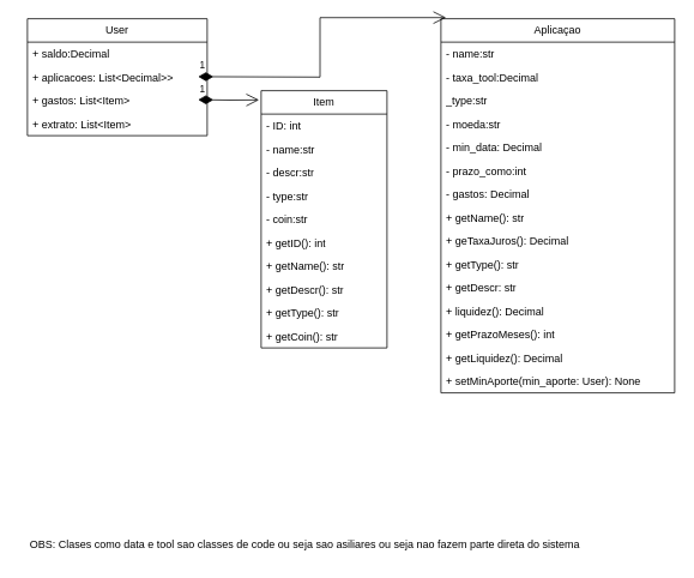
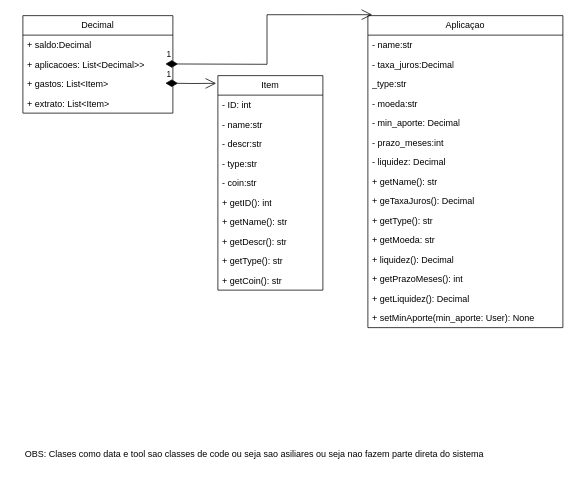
  <mxCell id="0" />
  <mxCell id="1" parent="0" />
- <mxCell id="2" value="User" style="swimlane;fontStyle=0;childLayout=stackLayout;horizontal=1;startSize=26;fillColor=none;horizontalStack=0;resizeParent=1;resizeParentMax=0;resizeLast=0;collapsible=1;marginBottom=0;whiteSpace=wrap;html=1;" parent="1" vertex="1"><mxGeometry x="30" y="20" width="200" height="130" as="geometry" /></mxCell>
+ <mxCell id="2" value="Decimal" style="swimlane;fontStyle=0;childLayout=stackLayout;horizontal=1;startSize=26;fillColor=none;horizontalStack=0;resizeParent=1;resizeParentMax=0;resizeLast=0;collapsible=1;marginBottom=0;whiteSpace=wrap;html=1;" parent="1" vertex="1"><mxGeometry x="30" y="20" width="200" height="130" as="geometry" /></mxCell>
  <mxCell id="3" value="+ saldo:Decimal" style="text;strokeColor=none;fillColor=none;align=left;verticalAlign=top;spacingLeft=4;spacingRight=4;overflow=hidden;rotatable=0;points=[[0,0.5],[1,0.5]];portConstraint=eastwest;whiteSpace=wrap;html=1;" parent="2" vertex="1"><mxGeometry y="26" width="200" height="26" as="geometry" /></mxCell>
  <mxCell id="4" value="+ aplicacoes: List&amp;lt;Decimal&amp;gt;&amp;gt;&lt;div&gt;&lt;br&gt;&lt;/div&gt;" style="text;strokeColor=none;fillColor=none;align=left;verticalAlign=top;spacingLeft=4;spacingRight=4;overflow=hidden;rotatable=0;points=[[0,0.5],[1,0.5]];portConstraint=eastwest;whiteSpace=wrap;html=1;" parent="2" vertex="1"><mxGeometry y="52" width="200" height="26" as="geometry" /></mxCell>
  <mxCell id="5" value="1" style="endArrow=open;html=1;endSize=12;startArrow=diamondThin;startSize=14;startFill=1;edgeStyle=orthogonalEdgeStyle;align=left;verticalAlign=bottom;rounded=0;entryX=-0.017;entryY=0.036;entryDx=0;entryDy=0;entryPerimeter=0;" parent="2" target="8" edge="1"><mxGeometry x="-1" y="3" relative="1" as="geometry"><mxPoint x="190" y="90" as="sourcePoint" /><mxPoint x="350" y="90" as="targetPoint" /></mxGeometry></mxCell>
  <mxCell id="6" value="+ gastos: List&amp;lt;Item&amp;gt;" style="text;strokeColor=none;fillColor=none;align=left;verticalAlign=top;spacingLeft=4;spacingRight=4;overflow=hidden;rotatable=0;points=[[0,0.5],[1,0.5]];portConstraint=eastwest;whiteSpace=wrap;html=1;" parent="2" vertex="1"><mxGeometry y="78" width="200" height="26" as="geometry" /></mxCell>
  <mxCell id="7" value="&lt;div&gt;+ extrato: List&amp;lt;Item&amp;gt;&lt;/div&gt;&lt;div&gt;&lt;br&gt;&lt;/div&gt;" style="text;strokeColor=none;fillColor=none;align=left;verticalAlign=top;spacingLeft=4;spacingRight=4;overflow=hidden;rotatable=0;points=[[0,0.5],[1,0.5]];portConstraint=eastwest;whiteSpace=wrap;html=1;" parent="2" vertex="1"><mxGeometry y="104" width="200" height="26" as="geometry" /></mxCell>
  <mxCell id="8" value="Item" style="swimlane;fontStyle=0;childLayout=stackLayout;horizontal=1;startSize=26;fillColor=none;horizontalStack=0;resizeParent=1;resizeParentMax=0;resizeLast=0;collapsible=1;marginBottom=0;whiteSpace=wrap;html=1;" parent="1" vertex="1"><mxGeometry x="290" y="100" width="140" height="286" as="geometry" /></mxCell>
  <mxCell id="9" value="- ID: int" style="text;strokeColor=none;fillColor=none;align=left;verticalAlign=top;spacingLeft=4;spacingRight=4;overflow=hidden;rotatable=0;points=[[0,0.5],[1,0.5]];portConstraint=eastwest;whiteSpace=wrap;html=1;" parent="8" vertex="1"><mxGeometry y="26" width="140" height="26" as="geometry" /></mxCell>
  <mxCell id="10" value="- name:str" style="text;strokeColor=none;fillColor=none;align=left;verticalAlign=top;spacingLeft=4;spacingRight=4;overflow=hidden;rotatable=0;points=[[0,0.5],[1,0.5]];portConstraint=eastwest;whiteSpace=wrap;html=1;" parent="8" vertex="1"><mxGeometry y="52" width="140" height="26" as="geometry" /></mxCell>
  <mxCell id="11" value="- descr:str" style="text;strokeColor=none;fillColor=none;align=left;verticalAlign=top;spacingLeft=4;spacingRight=4;overflow=hidden;rotatable=0;points=[[0,0.5],[1,0.5]];portConstraint=eastwest;whiteSpace=wrap;html=1;" parent="8" vertex="1"><mxGeometry y="78" width="140" height="26" as="geometry" /></mxCell>
  <mxCell id="12" value="- type:str" style="text;strokeColor=none;fillColor=none;align=left;verticalAlign=top;spacingLeft=4;spacingRight=4;overflow=hidden;rotatable=0;points=[[0,0.5],[1,0.5]];portConstraint=eastwest;whiteSpace=wrap;html=1;" parent="8" vertex="1"><mxGeometry y="104" width="140" height="26" as="geometry" /></mxCell>
  <mxCell id="13" value="- coin:str&lt;span style=&quot;white-space: pre;&quot;&gt;&#09;&lt;/span&gt;" style="text;strokeColor=none;fillColor=none;align=left;verticalAlign=top;spacingLeft=4;spacingRight=4;overflow=hidden;rotatable=0;points=[[0,0.5],[1,0.5]];portConstraint=eastwest;whiteSpace=wrap;html=1;" parent="8" vertex="1"><mxGeometry y="130" width="140" height="26" as="geometry" /></mxCell>
  <mxCell id="14" value="+ getID(): int" style="text;strokeColor=none;fillColor=none;align=left;verticalAlign=top;spacingLeft=4;spacingRight=4;overflow=hidden;rotatable=0;points=[[0,0.5],[1,0.5]];portConstraint=eastwest;whiteSpace=wrap;html=1;" parent="8" vertex="1"><mxGeometry y="156" width="140" height="26" as="geometry" /></mxCell>
  <mxCell id="15" value="+ getName(): str" style="text;strokeColor=none;fillColor=none;align=left;verticalAlign=top;spacingLeft=4;spacingRight=4;overflow=hidden;rotatable=0;points=[[0,0.5],[1,0.5]];portConstraint=eastwest;whiteSpace=wrap;html=1;" parent="8" vertex="1"><mxGeometry y="182" width="140" height="26" as="geometry" /></mxCell>
  <mxCell id="16" value="+ getDescr(): str" style="text;strokeColor=none;fillColor=none;align=left;verticalAlign=top;spacingLeft=4;spacingRight=4;overflow=hidden;rotatable=0;points=[[0,0.5],[1,0.5]];portConstraint=eastwest;whiteSpace=wrap;html=1;" parent="8" vertex="1"><mxGeometry y="208" width="140" height="26" as="geometry" /></mxCell>
  <mxCell id="17" value="+ getType(): str" style="text;strokeColor=none;fillColor=none;align=left;verticalAlign=top;spacingLeft=4;spacingRight=4;overflow=hidden;rotatable=0;points=[[0,0.5],[1,0.5]];portConstraint=eastwest;whiteSpace=wrap;html=1;" parent="8" vertex="1"><mxGeometry y="234" width="140" height="26" as="geometry" /></mxCell>
  <mxCell id="18" value="+ getCoin(): str" style="text;strokeColor=none;fillColor=none;align=left;verticalAlign=top;spacingLeft=4;spacingRight=4;overflow=hidden;rotatable=0;points=[[0,0.5],[1,0.5]];portConstraint=eastwest;whiteSpace=wrap;html=1;" parent="8" vertex="1"><mxGeometry y="260" width="140" height="26" as="geometry" /></mxCell>
  <mxCell id="19" value="Aplicaçao" style="swimlane;fontStyle=0;childLayout=stackLayout;horizontal=1;startSize=26;fillColor=none;horizontalStack=0;resizeParent=1;resizeParentMax=0;resizeLast=0;collapsible=1;marginBottom=0;whiteSpace=wrap;html=1;" parent="1" vertex="1"><mxGeometry x="490" y="20" width="260" height="416" as="geometry" /></mxCell>
  <mxCell id="20" value="- name:str" style="text;strokeColor=none;fillColor=none;align=left;verticalAlign=top;spacingLeft=4;spacingRight=4;overflow=hidden;rotatable=0;points=[[0,0.5],[1,0.5]];portConstraint=eastwest;whiteSpace=wrap;html=1;" parent="19" vertex="1"><mxGeometry y="26" width="260" height="26" as="geometry" /></mxCell>
- <mxCell id="21" value="- taxa_tool:Decimal" style="text;strokeColor=none;fillColor=none;align=left;verticalAlign=top;spacingLeft=4;spacingRight=4;overflow=hidden;rotatable=0;points=[[0,0.5],[1,0.5]];portConstraint=eastwest;whiteSpace=wrap;html=1;" parent="19" vertex="1"><mxGeometry y="52" width="260" height="26" as="geometry" /></mxCell>
+ <mxCell id="21" value="- taxa_juros:Decimal" style="text;strokeColor=none;fillColor=none;align=left;verticalAlign=top;spacingLeft=4;spacingRight=4;overflow=hidden;rotatable=0;points=[[0,0.5],[1,0.5]];portConstraint=eastwest;whiteSpace=wrap;html=1;" parent="19" vertex="1"><mxGeometry y="52" width="260" height="26" as="geometry" /></mxCell>
  <mxCell id="22" value="_type:str" style="text;strokeColor=none;fillColor=none;align=left;verticalAlign=top;spacingLeft=4;spacingRight=4;overflow=hidden;rotatable=0;points=[[0,0.5],[1,0.5]];portConstraint=eastwest;whiteSpace=wrap;html=1;" parent="19" vertex="1"><mxGeometry y="78" width="260" height="26" as="geometry" /></mxCell>
  <mxCell id="23" value="- moeda:str" style="text;strokeColor=none;fillColor=none;align=left;verticalAlign=top;spacingLeft=4;spacingRight=4;overflow=hidden;rotatable=0;points=[[0,0.5],[1,0.5]];portConstraint=eastwest;whiteSpace=wrap;html=1;" parent="19" vertex="1"><mxGeometry y="104" width="260" height="26" as="geometry" /></mxCell>
- <mxCell id="24" value="- min_data: Decimal" style="text;strokeColor=none;fillColor=none;align=left;verticalAlign=top;spacingLeft=4;spacingRight=4;overflow=hidden;rotatable=0;points=[[0,0.5],[1,0.5]];portConstraint=eastwest;whiteSpace=wrap;html=1;" parent="19" vertex="1"><mxGeometry y="130" width="260" height="26" as="geometry" /></mxCell>
- <mxCell id="25" value="- prazo_como:int&lt;span style=&quot;white-space: pre;&quot;&gt;&#09;&lt;/span&gt;" style="text;strokeColor=none;fillColor=none;align=left;verticalAlign=top;spacingLeft=4;spacingRight=4;overflow=hidden;rotatable=0;points=[[0,0.5],[1,0.5]];portConstraint=eastwest;whiteSpace=wrap;html=1;" parent="19" vertex="1"><mxGeometry y="156" width="260" height="26" as="geometry" /></mxCell>
- <mxCell id="26" value="- gastos: Decimal" style="text;strokeColor=none;fillColor=none;align=left;verticalAlign=top;spacingLeft=4;spacingRight=4;overflow=hidden;rotatable=0;points=[[0,0.5],[1,0.5]];portConstraint=eastwest;whiteSpace=wrap;html=1;" parent="19" vertex="1"><mxGeometry y="182" width="260" height="26" as="geometry" /></mxCell>
+ <mxCell id="24" value="- min_aporte: Decimal" style="text;strokeColor=none;fillColor=none;align=left;verticalAlign=top;spacingLeft=4;spacingRight=4;overflow=hidden;rotatable=0;points=[[0,0.5],[1,0.5]];portConstraint=eastwest;whiteSpace=wrap;html=1;" parent="19" vertex="1"><mxGeometry y="130" width="260" height="26" as="geometry" /></mxCell>
+ <mxCell id="25" value="- prazo_meses:int&lt;span style=&quot;white-space: pre;&quot;&gt;&#09;&lt;/span&gt;" style="text;strokeColor=none;fillColor=none;align=left;verticalAlign=top;spacingLeft=4;spacingRight=4;overflow=hidden;rotatable=0;points=[[0,0.5],[1,0.5]];portConstraint=eastwest;whiteSpace=wrap;html=1;" parent="19" vertex="1"><mxGeometry y="156" width="260" height="26" as="geometry" /></mxCell>
+ <mxCell id="26" value="- liquidez: Decimal" style="text;strokeColor=none;fillColor=none;align=left;verticalAlign=top;spacingLeft=4;spacingRight=4;overflow=hidden;rotatable=0;points=[[0,0.5],[1,0.5]];portConstraint=eastwest;whiteSpace=wrap;html=1;" parent="19" vertex="1"><mxGeometry y="182" width="260" height="26" as="geometry" /></mxCell>
  <mxCell id="27" value="+ getName(): str" style="text;strokeColor=none;fillColor=none;align=left;verticalAlign=top;spacingLeft=4;spacingRight=4;overflow=hidden;rotatable=0;points=[[0,0.5],[1,0.5]];portConstraint=eastwest;whiteSpace=wrap;html=1;" parent="19" vertex="1"><mxGeometry y="208" width="260" height="26" as="geometry" /></mxCell>
  <mxCell id="28" value="+ geTaxaJuros(): Decimal" style="text;strokeColor=none;fillColor=none;align=left;verticalAlign=top;spacingLeft=4;spacingRight=4;overflow=hidden;rotatable=0;points=[[0,0.5],[1,0.5]];portConstraint=eastwest;whiteSpace=wrap;html=1;" parent="19" vertex="1"><mxGeometry y="234" width="260" height="26" as="geometry" /></mxCell>
  <mxCell id="29" value="+ getType(): str" style="text;strokeColor=none;fillColor=none;align=left;verticalAlign=top;spacingLeft=4;spacingRight=4;overflow=hidden;rotatable=0;points=[[0,0.5],[1,0.5]];portConstraint=eastwest;whiteSpace=wrap;html=1;" parent="19" vertex="1"><mxGeometry y="260" width="260" height="26" as="geometry" /></mxCell>
- <mxCell id="30" value="+ getDescr: str" style="text;strokeColor=none;fillColor=none;align=left;verticalAlign=top;spacingLeft=4;spacingRight=4;overflow=hidden;rotatable=0;points=[[0,0.5],[1,0.5]];portConstraint=eastwest;whiteSpace=wrap;html=1;" parent="19" vertex="1"><mxGeometry y="286" width="260" height="26" as="geometry" /></mxCell>
+ <mxCell id="30" value="+ getMoeda: str" style="text;strokeColor=none;fillColor=none;align=left;verticalAlign=top;spacingLeft=4;spacingRight=4;overflow=hidden;rotatable=0;points=[[0,0.5],[1,0.5]];portConstraint=eastwest;whiteSpace=wrap;html=1;" parent="19" vertex="1"><mxGeometry y="286" width="260" height="26" as="geometry" /></mxCell>
  <mxCell id="31" value="+ liquidez(): Decimal" style="text;strokeColor=none;fillColor=none;align=left;verticalAlign=top;spacingLeft=4;spacingRight=4;overflow=hidden;rotatable=0;points=[[0,0.5],[1,0.5]];portConstraint=eastwest;whiteSpace=wrap;html=1;" parent="19" vertex="1"><mxGeometry y="312" width="260" height="26" as="geometry" /></mxCell>
  <mxCell id="32" value="+ getPrazoMeses(): int" style="text;strokeColor=none;fillColor=none;align=left;verticalAlign=top;spacingLeft=4;spacingRight=4;overflow=hidden;rotatable=0;points=[[0,0.5],[1,0.5]];portConstraint=eastwest;whiteSpace=wrap;html=1;" parent="19" vertex="1"><mxGeometry y="338" width="260" height="26" as="geometry" /></mxCell>
  <mxCell id="33" value="+ getLiquidez(): Decimal" style="text;strokeColor=none;fillColor=none;align=left;verticalAlign=top;spacingLeft=4;spacingRight=4;overflow=hidden;rotatable=0;points=[[0,0.5],[1,0.5]];portConstraint=eastwest;whiteSpace=wrap;html=1;" parent="19" vertex="1"><mxGeometry y="364" width="260" height="26" as="geometry" /></mxCell>
  <mxCell id="34" value="+ setMinAporte(min_aporte: User): None" style="text;strokeColor=none;fillColor=none;align=left;verticalAlign=top;spacingLeft=4;spacingRight=4;overflow=hidden;rotatable=0;points=[[0,0.5],[1,0.5]];portConstraint=eastwest;whiteSpace=wrap;html=1;" parent="19" vertex="1"><mxGeometry y="390" width="260" height="26" as="geometry" /></mxCell>
  <mxCell id="35" value="OBS: Clases como data e tool sao classes de code ou seja sao asiliares ou seja nao fazem parte direta do sistema&amp;nbsp;" style="text;html=1;align=center;verticalAlign=middle;resizable=0;points=[];autosize=1;strokeColor=none;fillColor=none;" parent="1" vertex="1"><mxGeometry x="20" y="590" width="640" height="30" as="geometry" /></mxCell>
  <mxCell id="36" value="1" style="endArrow=open;html=1;endSize=12;startArrow=diamondThin;startSize=14;startFill=1;edgeStyle=orthogonalEdgeStyle;align=left;verticalAlign=bottom;rounded=0;entryX=0.022;entryY=-0.003;entryDx=0;entryDy=0;entryPerimeter=0;" parent="1" target="19" edge="1"><mxGeometry x="-1" y="3" relative="1" as="geometry"><mxPoint x="220" y="84.41" as="sourcePoint" /><mxPoint x="300" y="30" as="targetPoint" /></mxGeometry></mxCell>
